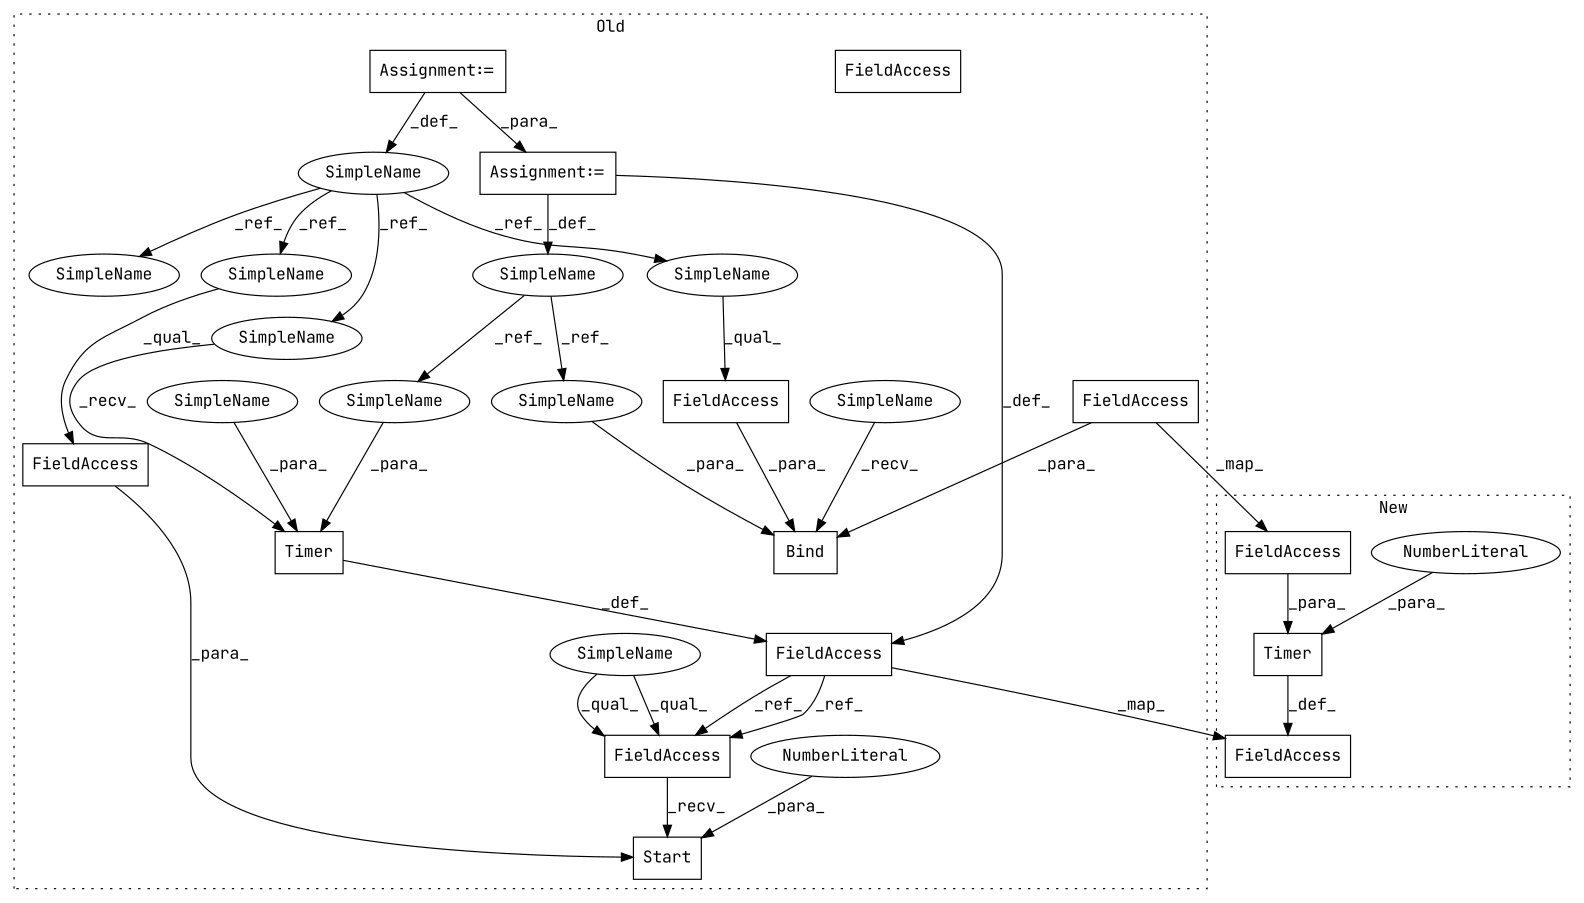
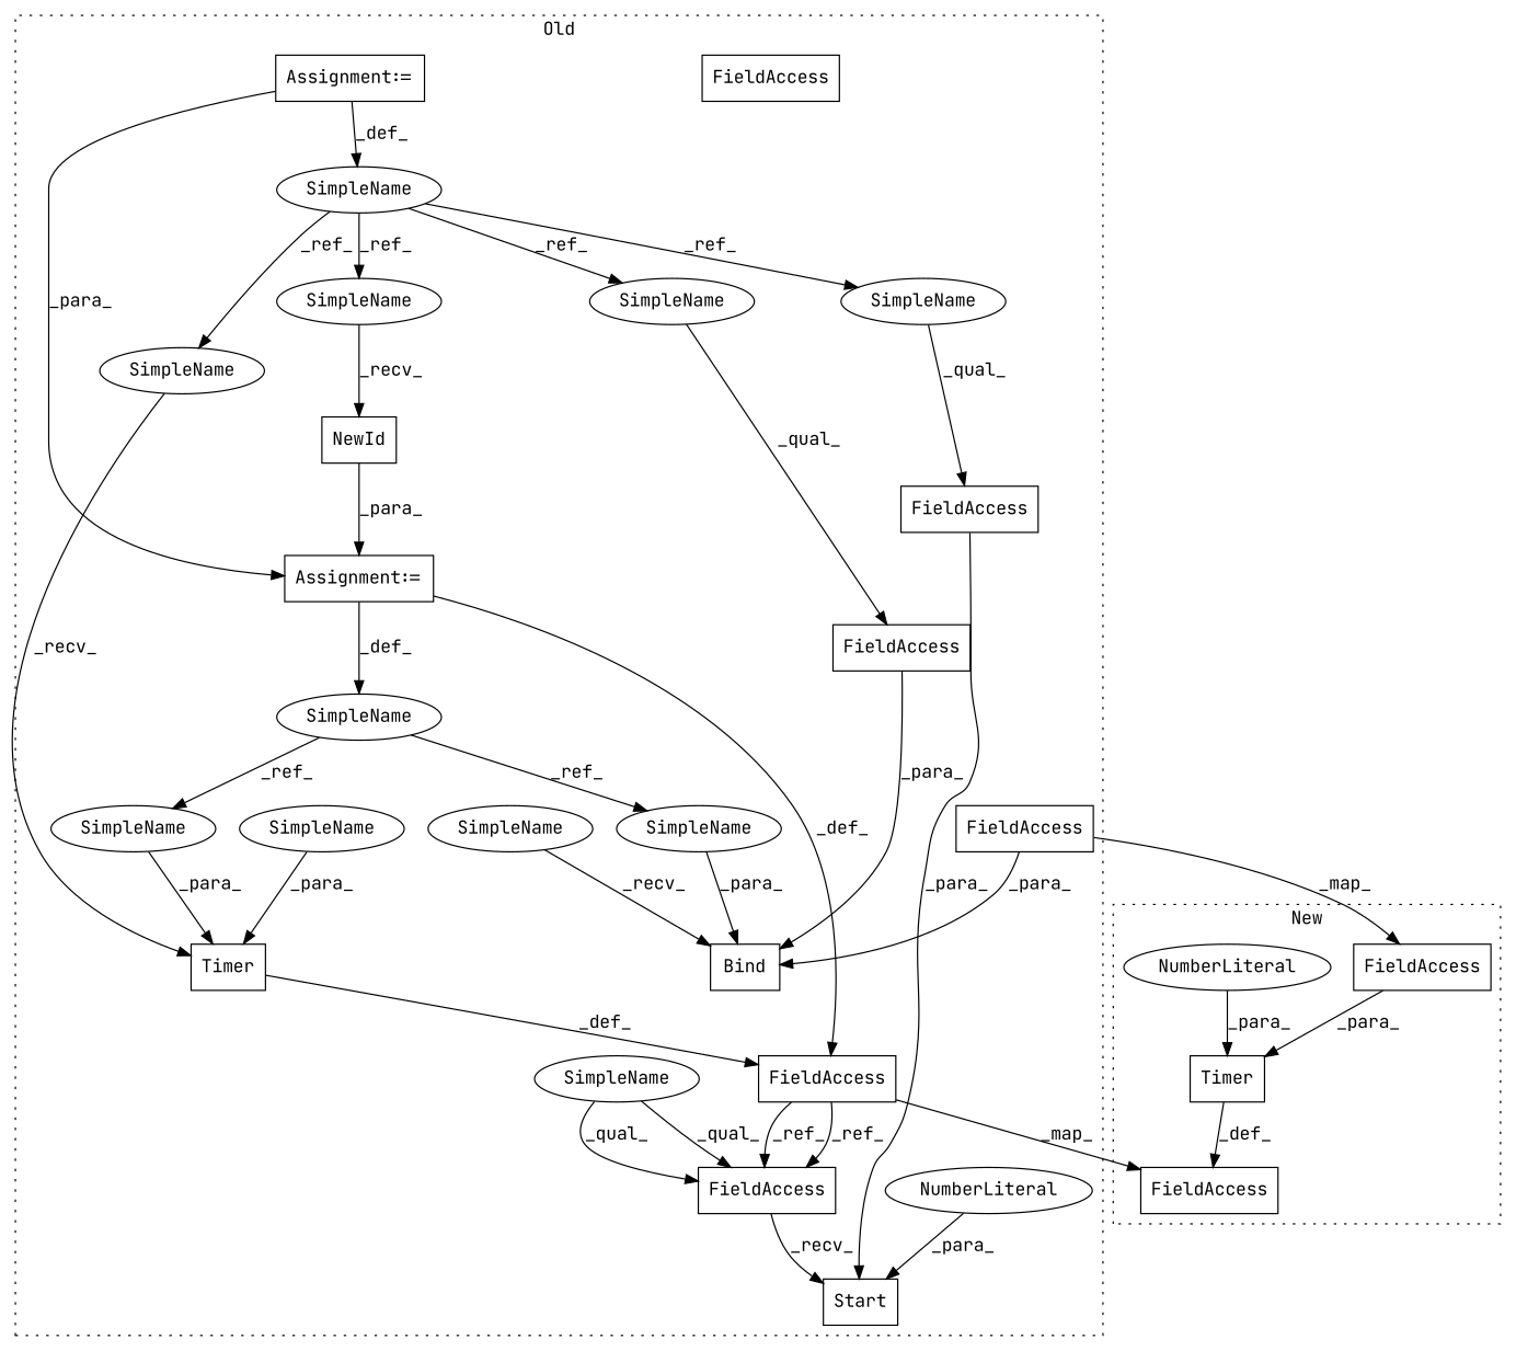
  digraph {
    fontname="JetBrains Mono"
    node [a=42 l=2 s=3953 shape=box fontname="JetBrains Mono"]
    edge [fontname="JetBrains Mono"]
    n1 [a=32 l="6,1" label=Timer s="3878,3896"]
    n2 [a=22 l=12 label=FieldAccess s=3926]
+   n3 [a=32 l=7 label=NewId s=3851]
    n4 [a=32 l="5,1" label=Bind s="3908,3946"]
    n5 [a=32 l="6,1" label=Start s="3964,3995"]
    n6 [a=34 l=5 label=NumberLiteral s=3970 shape=ellipse]
    n7 [a=22 l=12 label=FieldAccess s=3913]
    n8 [a=22 l=10 label=FieldAccess]
    n9 [a=22 l=19 label=FieldAccess s=3976]
    n10 [label=SimpleName s=2328 shape=ellipse]
    n11 [l=7 label=SimpleName s=3840 shape=ellipse]
    n12 [a=7 l=1 label="Assignment:=" s=3847]
    n13 [a=7 label="Assignment:=" s=2328]
    n14 [a=22 l=10 label=FieldAccess s=3864]
    n15 [label=SimpleName s=3875 shape=ellipse]
    n16 [label=SimpleName s=3913 shape=ellipse]
    n17 [label=SimpleName s=3976 shape=ellipse]
    n18 [label=SimpleName s=3848 shape=ellipse]
    n19 [l=4 label=SimpleName shape=ellipse]
    n20 [l=4 label=SimpleName s=3884 shape=ellipse]
    n21 [l=4 label=SimpleName s=3903 shape=ellipse]
    n22 [l=7 label=SimpleName s=3939 shape=ellipse]
    n23 [l=7 label=SimpleName s=3889 shape=ellipse]
    n24 [a=22 l=10 label=FieldAccess]
    n25 [a=32 l="6,1" label=Timer s="3755,3779"]
    n26 [a=22 l=12 label=FieldAccess s=3767]
    n27 [a=34 l=5 label=NumberLiteral s=3761 shape=ellipse]
    n28 [a=22 l=10 label=FieldAccess s=3744]
    subgraph cluster_1 {
      label=Old
      style=dotted
      n1
      n2
+     n3
      n4
      n5
      n6
      n7
      n8
      n9
      n10
      n11
      n12
      n13
      n14
      n15
      n16
      n17
      n18
      n19
      n20
      n21
      n22
      n23
      n24
    }
    subgraph cluster_2 {
      label=New
      style=dotted
      n25
      n26
      n27
      n28
    }
    n1 -> n14 [label=_def_]
    n2 -> n4 [label=_para_]
    n2 -> n26 [label=_map_]
+   n3 -> n12 [label=_para_]
    n6 -> n5 [label=_para_]
    n7 -> n4 [label=_para_]
    n9 -> n5 [label=_para_]
    n10 -> n15 [label=_ref_]
    n10 -> n16 [label=_ref_]
    n10 -> n17 [label=_ref_]
    n10 -> n18 [label=_ref_]
    n11 -> n22 [label=_ref_]
    n11 -> n23 [label=_ref_]
    n12 -> n11 [label=_def_]
    n12 -> n14 [label=_def_]
    n13 -> n10 [label=_def_]
    n13 -> n12 [label=_para_]
    n14 -> n24 [label=_ref_]
    n14 -> n24 [label=_ref_]
    n14 -> n28 [label=_map_]
    n15 -> n1 [label=_recv_]
    n16 -> n7 [label=_qual_]
    n17 -> n9 [label=_qual_]
+   n18 -> n3 [label=_recv_]
    n19 -> n24 [label=_qual_]
    n19 -> n24 [label=_qual_]
    n20 -> n1 [label=_para_]
    n21 -> n4 [label=_recv_]
    n22 -> n4 [label=_para_]
    n23 -> n1 [label=_para_]
    n24 -> n5 [label=_recv_]
    n25 -> n28 [label=_def_]
    n26 -> n25 [label=_para_]
    n27 -> n25 [label=_para_]
  }
